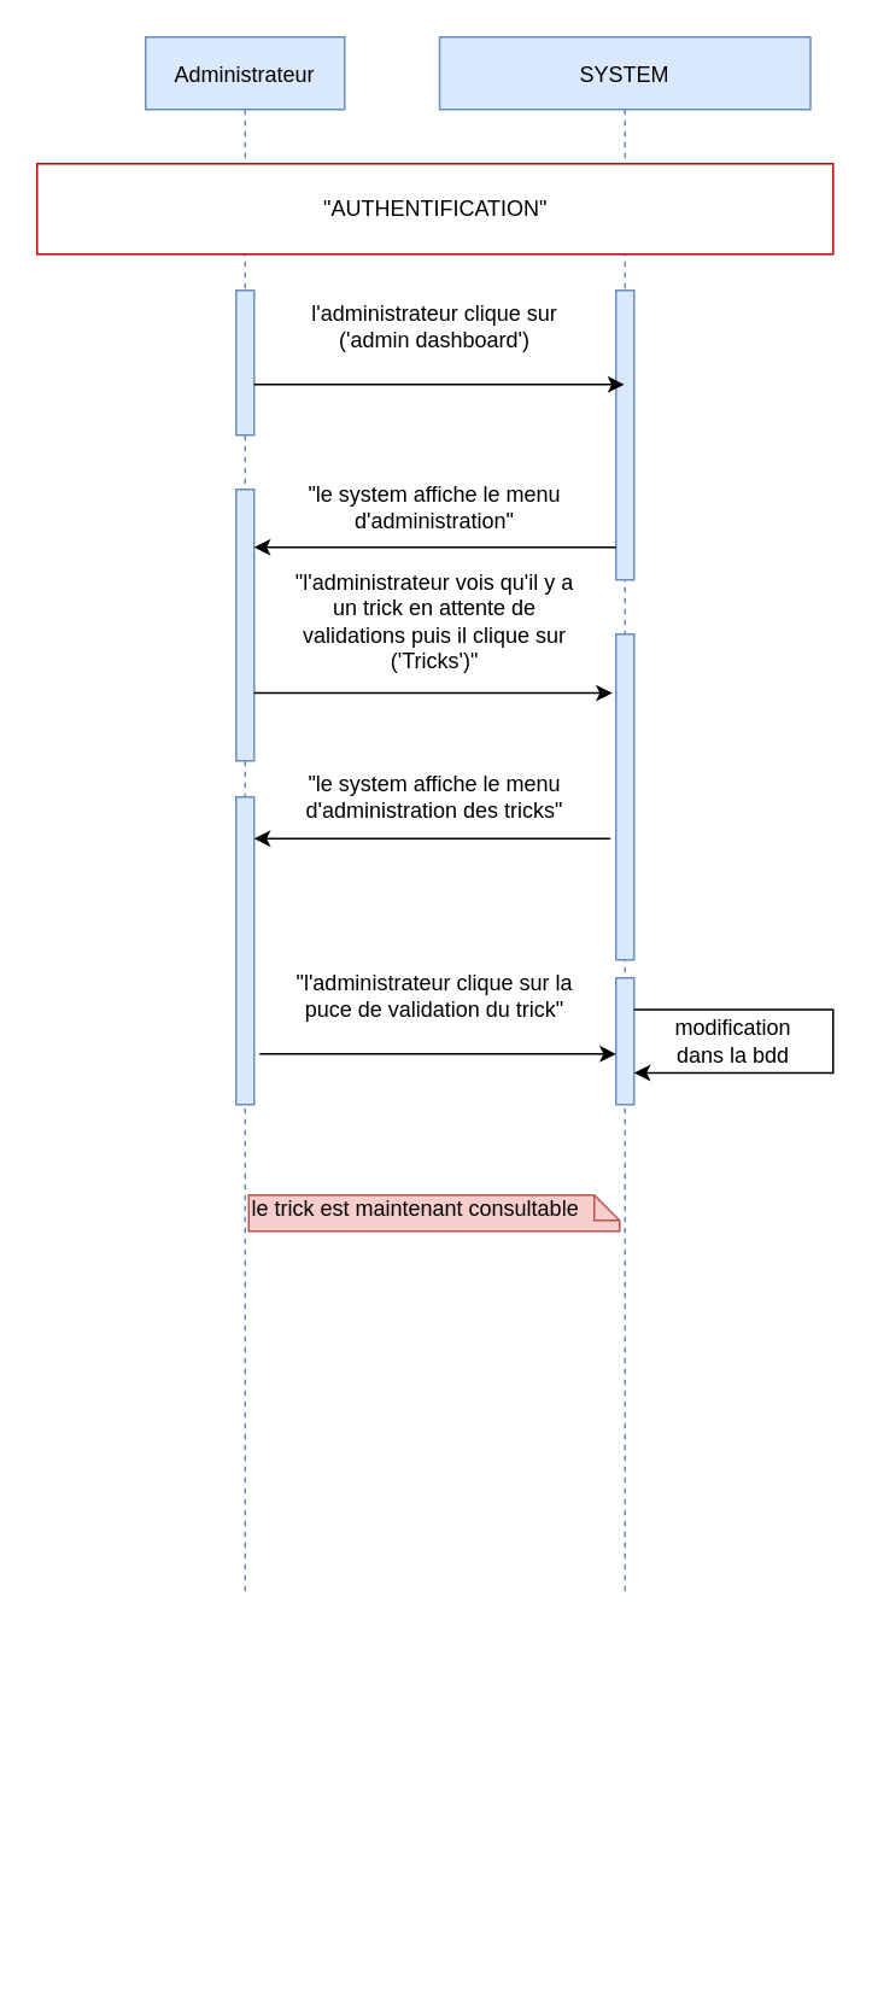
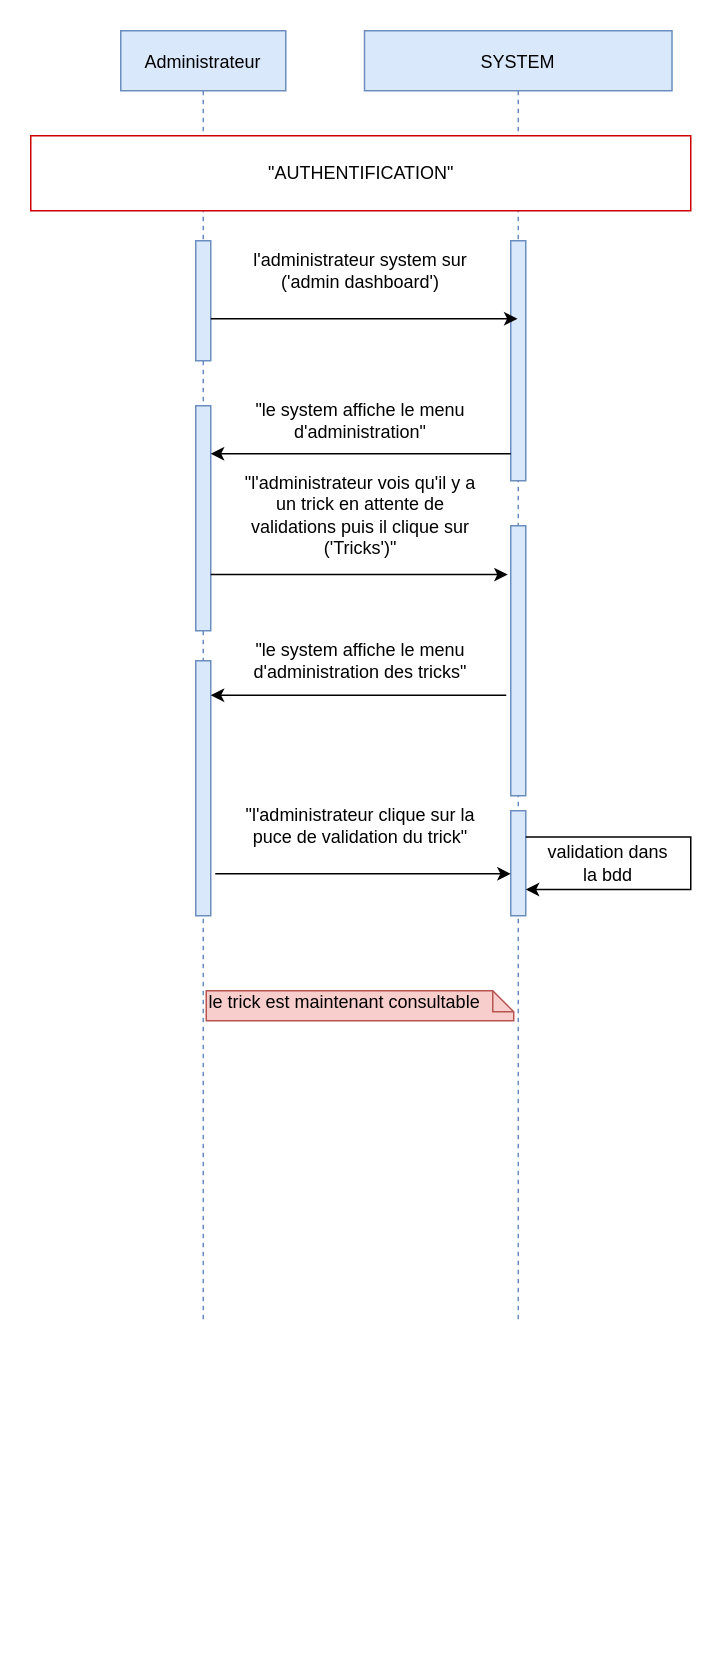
  <mxCell id="0" />
  <mxCell id="1" parent="0" />
  <mxCell id="2" value="Administrateur" style="shape=umlLifeline;perimeter=lifelinePerimeter;container=1;collapsible=0;recursiveResize=0;rounded=0;shadow=0;strokeWidth=1;fillColor=#dae8fc;strokeColor=#6c8ebf;" parent="1" vertex="1"><mxGeometry x="80" y="20" width="110" height="860" as="geometry" /></mxCell>
  <mxCell id="3" value="" style="group" parent="2" vertex="1" connectable="0"><mxGeometry x="50" y="300" width="10" height="770" as="geometry" /></mxCell>
  <mxCell id="4" value="" style="group" parent="3" vertex="1" connectable="0"><mxGeometry width="10" height="770" as="geometry" /></mxCell>
  <mxCell id="5" style="edgeStyle=orthogonalEdgeStyle;rounded=0;orthogonalLoop=1;jettySize=auto;html=1;exitX=0.5;exitY=1;exitDx=0;exitDy=0;dashed=1;startArrow=none;startFill=0;" parent="4" edge="1"><mxGeometry relative="1" as="geometry"><mxPoint x="5" y="340" as="sourcePoint" /><mxPoint x="5" y="340" as="targetPoint" /></mxGeometry></mxCell>
  <mxCell id="6" value="" style="html=1;strokeColor=#6c8ebf;fillColor=#dae8fc;" vertex="1" parent="2"><mxGeometry x="50" y="140" width="10" height="80" as="geometry" /></mxCell>
  <mxCell id="7" value="" style="html=1;strokeColor=#6c8ebf;fillColor=#dae8fc;" vertex="1" parent="2"><mxGeometry x="50" y="250" width="10" height="150" as="geometry" /></mxCell>
  <mxCell id="8" value="" style="html=1;strokeColor=#6c8ebf;fillColor=#dae8fc;" vertex="1" parent="2"><mxGeometry x="50" y="420" width="10" height="170" as="geometry" /></mxCell>
  <mxCell id="9" value="SYSTEM" style="shape=umlLifeline;perimeter=lifelinePerimeter;container=0;collapsible=0;recursiveResize=0;rounded=0;shadow=0;strokeWidth=1;fillColor=#dae8fc;strokeColor=#6c8ebf;" parent="1" vertex="1"><mxGeometry x="242.5" y="20" width="205" height="860" as="geometry" /></mxCell>
  <mxCell id="10" style="edgeStyle=orthogonalEdgeStyle;rounded=0;orthogonalLoop=1;jettySize=auto;html=1;exitX=0.5;exitY=1;exitDx=0;exitDy=0;dashed=1;startArrow=none;startFill=0;" parent="1" edge="1"><mxGeometry x="395" y="80" as="geometry"><mxPoint x="345" y="720" as="sourcePoint" /><mxPoint x="345" y="720" as="targetPoint" /></mxGeometry></mxCell>
  <mxCell id="11" style="edgeStyle=orthogonalEdgeStyle;rounded=0;orthogonalLoop=1;jettySize=auto;html=1;exitX=0.5;exitY=1;exitDx=0;exitDy=0;" edge="1" parent="1"><mxGeometry relative="1" as="geometry"><mxPoint x="405" y="590" as="sourcePoint" /><mxPoint x="405" y="590" as="targetPoint" /></mxGeometry></mxCell>
  <mxCell id="12" value="&quot;AUTHENTIFICATION&quot;" style="html=1;strokeColor=#CC0000;" vertex="1" parent="1"><mxGeometry x="20" y="90" width="440" height="50" as="geometry" /></mxCell>
  <mxCell id="13" value="" style="html=1;strokeColor=#6c8ebf;fillColor=#dae8fc;fontStyle=1" vertex="1" parent="1"><mxGeometry x="340" y="160" width="10" height="160" as="geometry" /></mxCell>
  <mxCell id="14" value="&quot;le system affiche le menu d'administration&quot;" style="text;html=1;strokeColor=none;fillColor=none;align=center;verticalAlign=middle;whiteSpace=wrap;rounded=0;" vertex="1" parent="1"><mxGeometry x="160" y="270" width="160" height="20" as="geometry" /></mxCell>
- <mxCell id="15" value="l'administrateur clique sur ('admin dashboard')" style="text;html=1;strokeColor=none;fillColor=none;align=center;verticalAlign=middle;whiteSpace=wrap;rounded=0;" vertex="1" parent="1"><mxGeometry x="160" y="170" width="160" height="20" as="geometry" /></mxCell>
+ <mxCell id="15" value="l'administrateur system sur ('admin dashboard')" style="text;html=1;strokeColor=none;fillColor=none;align=center;verticalAlign=middle;whiteSpace=wrap;rounded=0;" vertex="1" parent="1"><mxGeometry x="160" y="170" width="160" height="20" as="geometry" /></mxCell>
  <mxCell id="16" value="&quot;l'administrateur vois qu'il y a un trick en attente de validations puis il clique sur ('Tricks')&quot;" style="text;html=1;strokeColor=none;fillColor=none;align=center;verticalAlign=middle;whiteSpace=wrap;rounded=0;" vertex="1" parent="1"><mxGeometry x="160" y="333" width="160" height="20" as="geometry" /></mxCell>
  <mxCell id="17" value="&quot;l'administrateur clique sur la puce de validation du trick&quot;" style="text;html=1;strokeColor=none;fillColor=none;align=center;verticalAlign=middle;whiteSpace=wrap;rounded=0;" vertex="1" parent="1"><mxGeometry x="160" y="540" width="160" height="20" as="geometry" /></mxCell>
  <mxCell id="18" value="&quot;le system affiche le menu d'administration des tricks&quot;" style="text;html=1;strokeColor=none;fillColor=none;align=center;verticalAlign=middle;whiteSpace=wrap;rounded=0;" vertex="1" parent="1"><mxGeometry x="160" y="430" width="160" height="20" as="geometry" /></mxCell>
  <mxCell id="19" value="le trick est maintenant consultable" style="shape=note;whiteSpace=wrap;html=1;size=14;verticalAlign=top;align=left;spacingTop=-6;fillColor=#f8cecc;strokeColor=#b85450;" vertex="1" parent="1"><mxGeometry x="137" y="660" width="205" height="20" as="geometry" /></mxCell>
  <mxCell id="20" value="" style="html=1;strokeColor=#6c8ebf;fillColor=#dae8fc;fontStyle=1" vertex="1" parent="1"><mxGeometry x="340" y="350" width="10" height="180" as="geometry" /></mxCell>
  <mxCell id="21" value="" style="endArrow=classic;html=1;exitX=1;exitY=0.65;exitDx=0;exitDy=0;exitPerimeter=0;" edge="1" parent="1" source="6" target="9"><mxGeometry width="50" height="50" relative="1" as="geometry"><mxPoint x="340" y="480" as="sourcePoint" /><mxPoint x="390" y="430" as="targetPoint" /></mxGeometry></mxCell>
  <mxCell id="22" value="" style="endArrow=classic;html=1;" edge="1" parent="1"><mxGeometry width="50" height="50" relative="1" as="geometry"><mxPoint x="340" y="302" as="sourcePoint" /><mxPoint x="140" y="302" as="targetPoint" /></mxGeometry></mxCell>
  <mxCell id="23" style="edgeStyle=orthogonalEdgeStyle;rounded=0;orthogonalLoop=1;jettySize=auto;html=1;exitX=1;exitY=0.75;exitDx=0;exitDy=0;entryX=-0.2;entryY=0.181;entryDx=0;entryDy=0;entryPerimeter=0;" edge="1" parent="1" source="7" target="20"><mxGeometry relative="1" as="geometry"><mxPoint x="338" y="409" as="targetPoint" /></mxGeometry></mxCell>
  <mxCell id="24" value="" style="endArrow=classic;html=1;exitX=-0.3;exitY=0.628;exitDx=0;exitDy=0;exitPerimeter=0;" edge="1" parent="1" source="20"><mxGeometry width="50" height="50" relative="1" as="geometry"><mxPoint x="340" y="480" as="sourcePoint" /><mxPoint x="140" y="463" as="targetPoint" /></mxGeometry></mxCell>
  <mxCell id="25" value="" style="html=1;strokeColor=#6c8ebf;fillColor=#dae8fc;fontStyle=1" vertex="1" parent="1"><mxGeometry x="340" y="540" width="10" height="70" as="geometry" /></mxCell>
  <mxCell id="26" value="" style="endArrow=classic;html=1;exitX=1.3;exitY=0.835;exitDx=0;exitDy=0;exitPerimeter=0;" edge="1" parent="1" source="8"><mxGeometry width="50" height="50" relative="1" as="geometry"><mxPoint x="340" y="480" as="sourcePoint" /><mxPoint x="340" y="582" as="targetPoint" /></mxGeometry></mxCell>
  <mxCell id="27" style="edgeStyle=orthogonalEdgeStyle;rounded=0;orthogonalLoop=1;jettySize=auto;html=1;exitX=1;exitY=0.25;exitDx=0;exitDy=0;entryX=1;entryY=0.75;entryDx=0;entryDy=0;" edge="1" parent="1" source="25" target="25"><mxGeometry relative="1" as="geometry"><Array as="points"><mxPoint x="460" y="558" /><mxPoint x="460" y="593" /></Array></mxGeometry></mxCell>
- <mxCell id="28" value="modification dans la bdd" style="text;html=1;strokeColor=none;fillColor=none;align=center;verticalAlign=middle;whiteSpace=wrap;rounded=0;" vertex="1" parent="1"><mxGeometry x="360" y="565" width="90" height="20" as="geometry" /></mxCell>
+ <mxCell id="28" value="validation dans la bdd" style="text;html=1;strokeColor=none;fillColor=none;align=center;verticalAlign=middle;whiteSpace=wrap;rounded=0;" vertex="1" parent="1"><mxGeometry x="360" y="565" width="90" height="20" as="geometry" /></mxCell>
